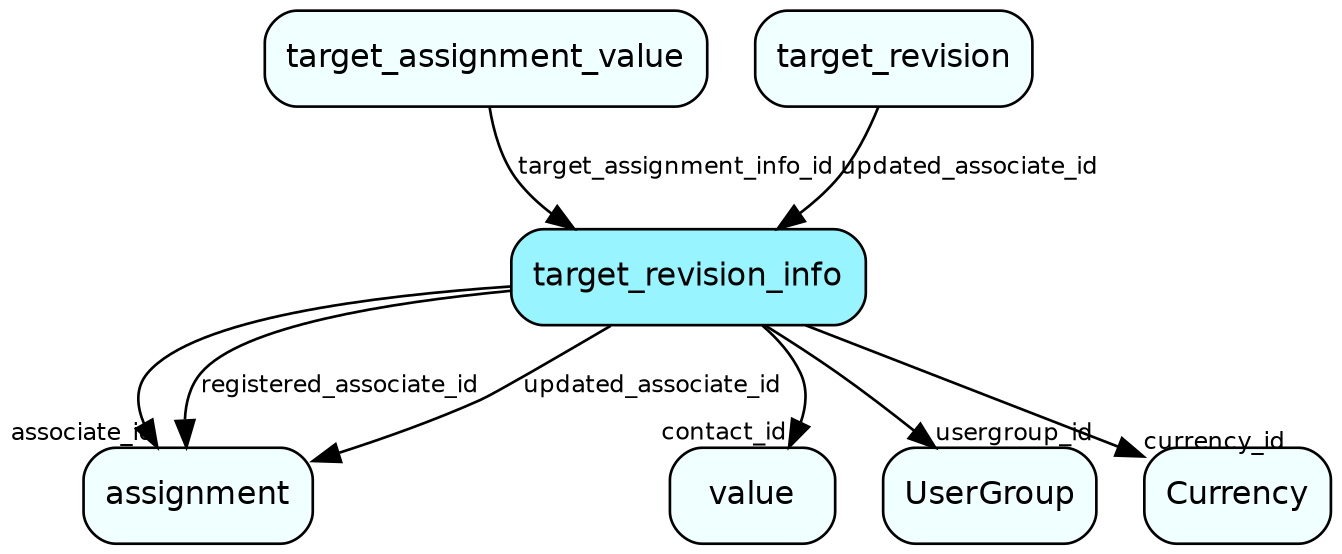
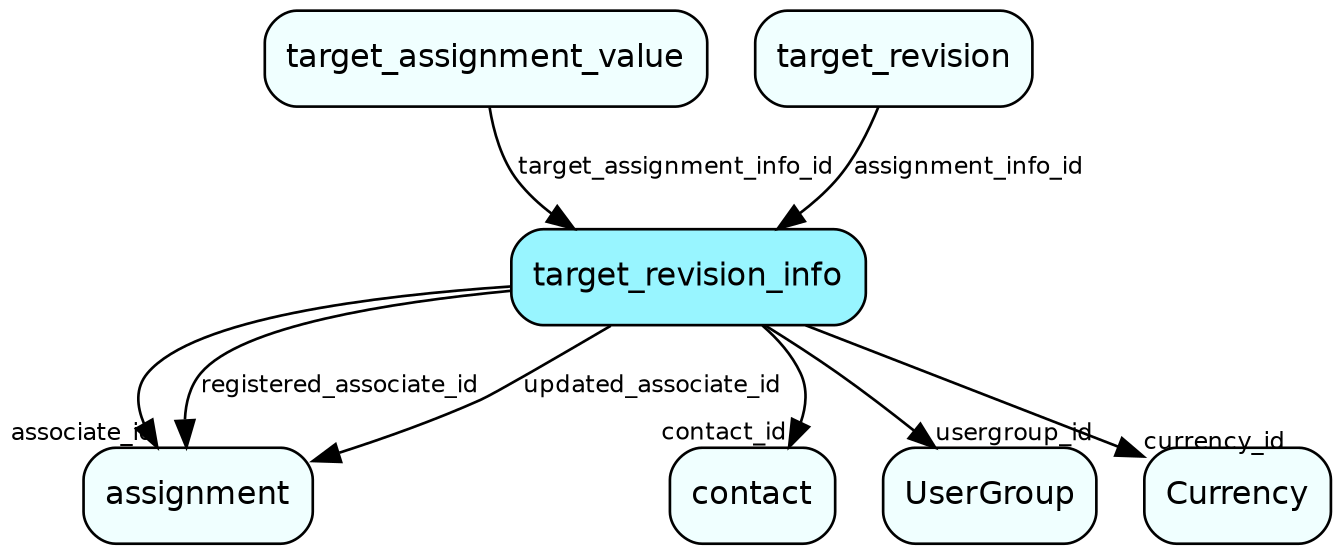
  digraph {
    node [fillcolor=azure1 fontname=Helvetica fontsize=12 shape=box style="rounded, filled"]
    edge [fontname=Helvetica fontsize=9]
    n1 [fillcolor=cadetblue1 label=target_revision_info]
    n2 [label=assignment]
-   contact [label=value]
+   contact
    UserGroup
    Currency
    target_assignment_value
    target_revision
    n1 -> n2 [headlabel=associate_id]
    n1 -> n2 [label=registered_associate_id]
    n1 -> n2 [label=updated_associate_id]
    n1 -> contact [headlabel=contact_id]
    n1 -> UserGroup [headlabel=usergroup_id]
    n1 -> Currency [headlabel=currency_id]
    target_assignment_value -> n1 [label=target_assignment_info_id]
-   target_revision -> n1 [label=updated_associate_id]
+   target_revision -> n1 [label=assignment_info_id]
  }
